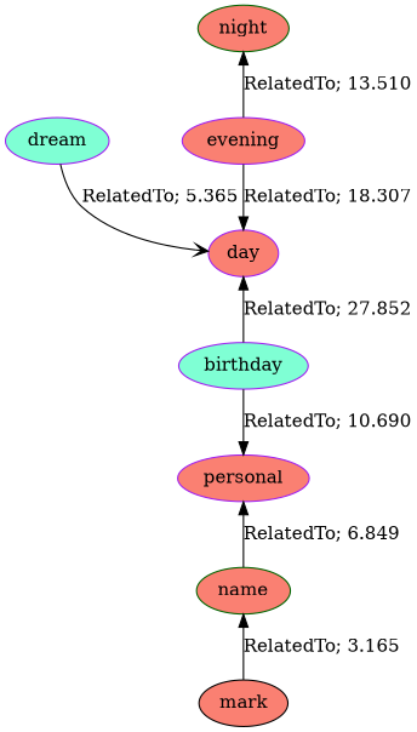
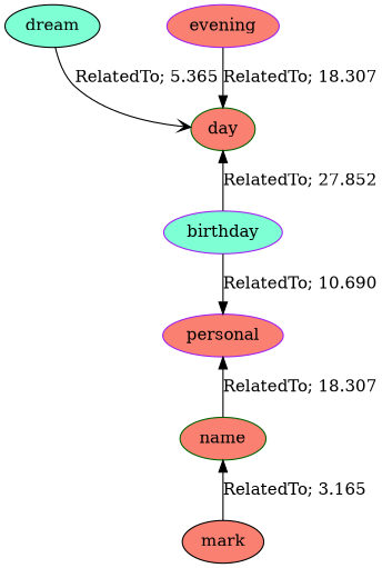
  digraph {
    node [color=purple fillcolor=salmon style=filled]
    edge [dir=back]
-   n1 [fillcolor=aquamarine label=dream]
-   n2 [label=day]
-   n3 [color=darkgreen label=night]
+   n1 [color=black fillcolor=aquamarine label=dream]
+   n2 [color=darkgreen label=day]
    n4 [label=evening]
    n5 [fillcolor=aquamarine label=birthday]
    n6 [label=personal]
    n7 [color=darkgreen label=name]
    n8 [color=black label=mark]
    n1 -> n2 [arrowhead=vee dir=forward label="RelatedTo; 5.365" weight=5.365]
    n2 -> n5 [label="RelatedTo; 27.852" weight=27.852]
-   n3 -> n4 [label="RelatedTo; 13.510" weight=13.510]
    n4 -> n2 [arrowhead=normal dir=forward label="RelatedTo; 18.307" weight=18.307]
    n5 -> n6 [arrowhead=normal dir=forward label="RelatedTo; 10.690" weight=10.690]
-   n6 -> n7 [label="RelatedTo; 6.849" weight=6.849]
+   n6 -> n7 [label="RelatedTo; 18.307" weight=6.849]
    n7 -> n8 [label="RelatedTo; 3.165" weight=3.165]
  }
